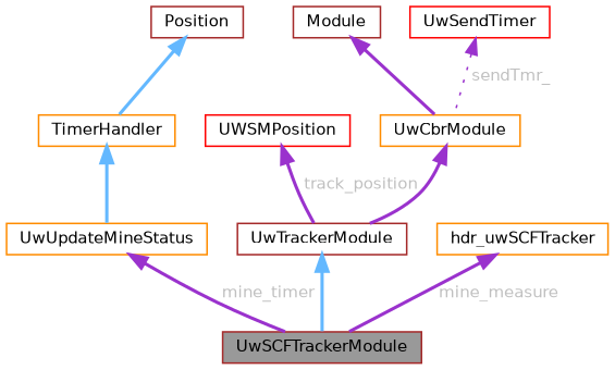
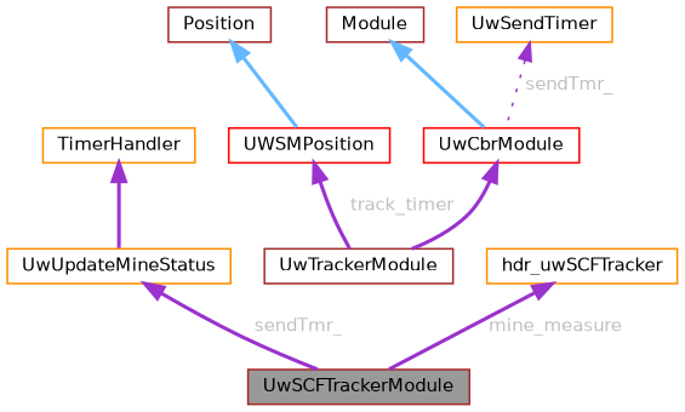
  digraph {
    node [color=brown fillcolor=white fontname=Helvetica fontsize=10 shape=box style=filled]
    edge [color=darkorchid3 dir=back fontname=Helvetica fontsize=10 labelfontname=Helvetica labelfontsize=10 style=bold]
    n1 [fillcolor=grey60 fontcolor=black height=0.2 label=UwSCFTrackerModule width=0.4]
    n2 [height=0.2 label=UwTrackerModule width=0.4]
-   n3 [color=darkorange height=0.2 label=UwCbrModule width=0.4]
+   n3 [color=red height=0.2 label=UwCbrModule width=0.4]
    n4 [height=0.2 label=Module width=0.4]
-   n5 [color=red height=0.2 label=UwSendTimer width=0.4]
+   n5 [color=darkorange height=0.2 label=UwSendTimer width=0.4]
    n6 [color=darkorange height=0.2 label=TimerHandler width=0.4]
    n7 [color=darkorange height=0.2 label=UwUpdateMineStatus width=0.4]
    n8 [color=red height=0.2 label=UWSMPosition width=0.4]
    n9 [height=0.2 label=Position width=0.4]
    n10 [color=darkorange height=0.2 label=hdr_uwSCFTracker width=0.4]
-   n2 -> n1 [color=steelblue1]
    n3 -> n2
-   n4 -> n3
+   n4 -> n3 [color=steelblue1]
    n5 -> n3 [fontcolor=grey label=" sendTmr_" style=dotted]
-   n6 -> n7 [color=steelblue1]
-   n7 -> n1 [fontcolor=grey label=" mine_timer"]
-   n8 -> n2 [fontcolor=grey label=" track_position"]
-   n9 -> n6 [color=steelblue1]
+   n6 -> n7
+   n7 -> n1 [fontcolor=grey label=" sendTmr_"]
+   n8 -> n2 [fontcolor=grey label=" track_timer"]
+   n9 -> n8 [color=steelblue1]
    n10 -> n1 [fontcolor=grey label=" mine_measure"]
  }
